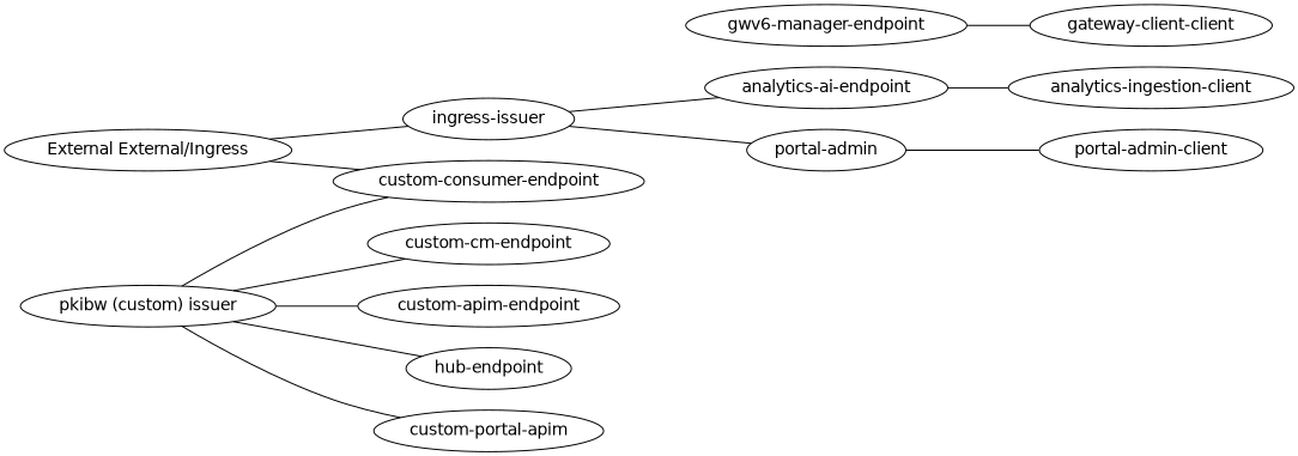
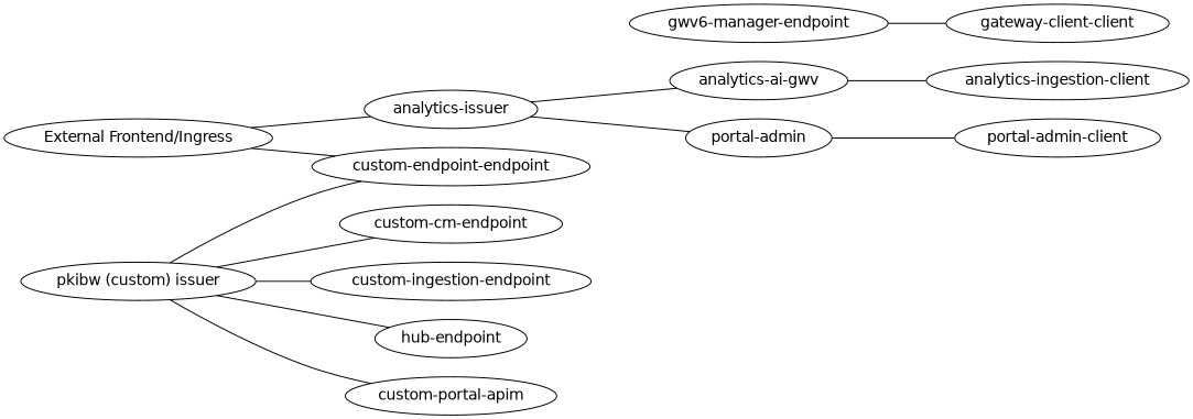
  graph {
    fontname="DejaVu Sans"
    rankdir=RL
    node [fontname="DejaVu Sans"]
    edge [fontname="DejaVu Sans"]
    "analytics-ingestion-client"
-   "analytics-ai-endpoint"
-   "ingress-issuer"
-   "External Frontend/Ingress" [label="External External/Ingress"]
+   "analytics-ai-endpoint" [label="analytics-ai-gwv"]
+   "ingress-issuer" [label="analytics-issuer"]
+   "External Frontend/Ingress"
    "portal-admin-client"
    "portal-admin"
    "gateway-client-client"
    "gwv6-manager-endpoint"
    "custom-cm-endpoint"
    "pkibw (custom) issuer"
-   "custom-apim-endpoint"
-   "custom-consumer-endpoint"
+   "custom-apim-endpoint" [label="custom-ingestion-endpoint"]
+   "custom-consumer-endpoint" [label="custom-endpoint-endpoint"]
    "hub-endpoint"
    n14 [label="custom-portal-apim"]
    "analytics-ingestion-client" -- "analytics-ai-endpoint"
    "analytics-ai-endpoint" -- "ingress-issuer"
    "ingress-issuer" -- "External Frontend/Ingress"
    "portal-admin-client" -- "portal-admin"
    "portal-admin" -- "ingress-issuer"
    "gateway-client-client" -- "gwv6-manager-endpoint"
    "custom-cm-endpoint" -- "pkibw (custom) issuer"
    "custom-apim-endpoint" -- "pkibw (custom) issuer"
    "custom-consumer-endpoint" -- "External Frontend/Ingress"
    "custom-consumer-endpoint" -- "pkibw (custom) issuer"
    "hub-endpoint" -- "pkibw (custom) issuer"
    n14 -- "pkibw (custom) issuer"
  }
